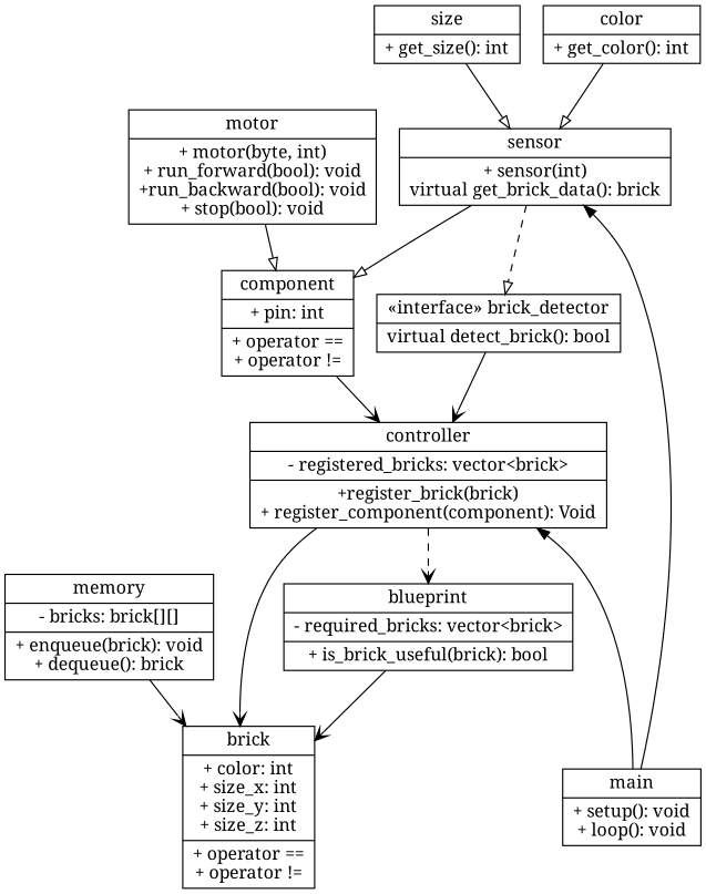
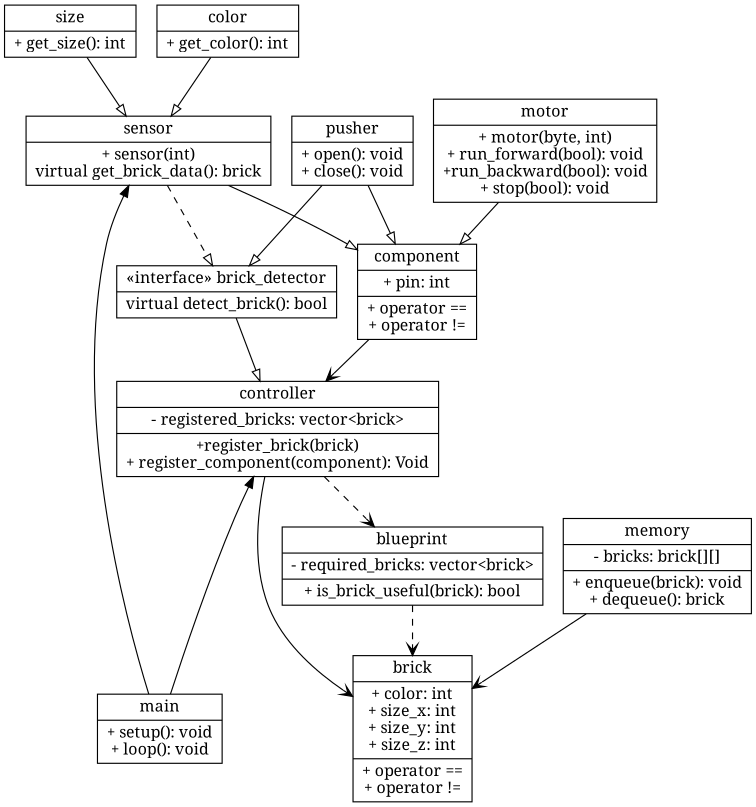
  digraph {
    fontname="Noto Serif"
    rankdir=TB
    node [fontname="Noto Serif" shape=record]
    edge [fontname="Noto Serif" arrowhead=onormal]
    n1 [label="{main   | + setup(): void\n+ loop(): void}"]
    n2 [label="{brick  | + color: int\n+ size_x: int\n+ size_y: int\n+ size_z: int | + operator ==\n+ operator !=}"]
    n3 [label="{sensor | + sensor(int)\nvirtual get_brick_data(): brick}"]
    n4 [label="{component | + pin: int | + operator ==\n+ operator !=}"]
    n5 [label="{\«interface\» brick_detector | virtual detect_brick(): bool}"]
    n6 [label="{controller | - registered_bricks: vector\<brick\> | +register_brick(brick)\n+ register_component(component): Void}"]
    n7 [label="{size   | + get_size(): int}"]
    n8 [label="{color  | + get_color(): int}"]
    n9 [label="{blueprint | - required_bricks: vector\<brick\> | + is_brick_useful(brick): bool}"]
    n10 [label="{memory     | - bricks: brick[][] | + enqueue(brick): void\n+ dequeue(): brick}"]
+   n11 [label="{pusher     | + open(): void\n+ close(): void}"]
    n12 [label="{motor      | + motor(byte, int)\n+ run_forward(bool): void\n+run_backward(bool): void\n+ stop(bool): void}"]
    subgraph sub_1 {
      rank=same
      n1
      n2
    }
    n3 -> n1 [dir=back arrowhead=""]
    n3 -> n4
    n3 -> n5 [style=dashed]
    n4 -> n6 [arrowhead=vee]
-   n5 -> n6 [arrowhead=vee]
+   n5 -> n6
    n6 -> n1 [dir=back arrowhead=""]
    n6 -> n2 [arrowhead=vee]
    n6 -> n9 [arrowhead=vee style=dashed]
    n7 -> n3
    n8 -> n3
-   n9 -> n2 [arrowhead=vee]
+   n9 -> n2 [arrowhead=vee style=dashed]
    n10 -> n2 [arrowhead=vee]
+   n11 -> n4
+   n11 -> n5
    n12 -> n4
  }
